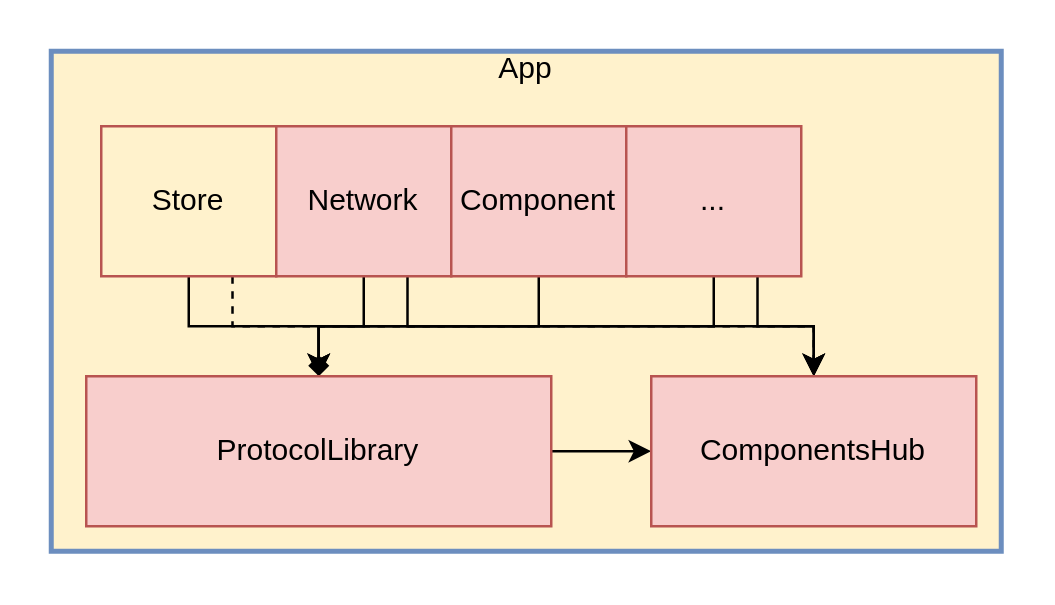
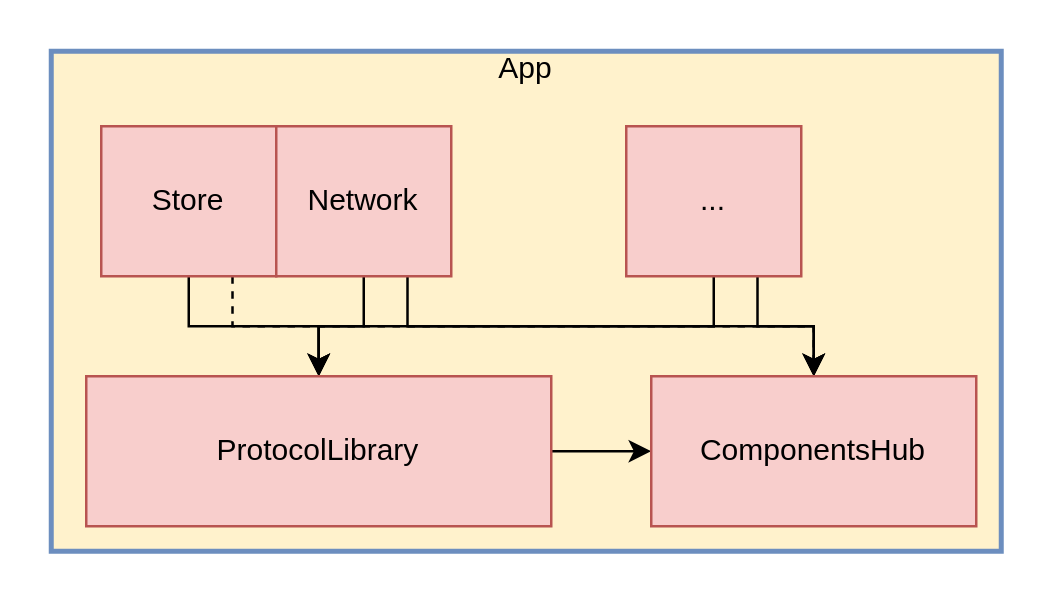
  <mxCell id="0" />
  <mxCell id="1" parent="0" />
  <mxCell id="2" value="App&lt;br&gt;&lt;br&gt;&lt;br&gt;&lt;br&gt;&lt;br&gt;&lt;br&gt;&lt;br&gt;&lt;br&gt;&lt;br&gt;&lt;br&gt;&lt;br&gt;&lt;br&gt;&lt;br&gt;&lt;br&gt;" style="rounded=0;whiteSpace=wrap;html=1;fillColor=#fff2cc;strokeColor=#6c8ebf;strokeWidth=2;" vertex="1" parent="1"><mxGeometry x="20" y="20" width="380" height="200" as="geometry" /></mxCell>
  <mxCell id="3" value="未命名图层" parent="0" />
- <mxCell id="4" value="" style="edgeStyle=orthogonalEdgeStyle;rounded=0;orthogonalLoop=1;jettySize=auto;html=1;endArrow=diamond;" edge="1" parent="3" source="6" target="16"><mxGeometry relative="1" as="geometry" /></mxCell>
+ <mxCell id="4" value="" style="edgeStyle=orthogonalEdgeStyle;rounded=0;orthogonalLoop=1;jettySize=auto;html=1;" edge="1" parent="3" source="6" target="16"><mxGeometry relative="1" as="geometry" /></mxCell>
  <mxCell id="5" style="edgeStyle=orthogonalEdgeStyle;rounded=0;orthogonalLoop=1;jettySize=auto;html=1;exitX=0.75;exitY=1;exitDx=0;exitDy=0;dashed=1;" edge="1" parent="3" source="6" target="17"><mxGeometry relative="1" as="geometry" /></mxCell>
- <mxCell id="6" value="Store" style="rounded=0;whiteSpace=wrap;html=1;fillColor=#fff2cc;strokeColor=#b85450;" vertex="1" parent="3"><mxGeometry x="40" y="50" width="70" height="60" as="geometry" /></mxCell>
+ <mxCell id="6" value="Store" style="rounded=0;whiteSpace=wrap;html=1;fillColor=#f8cecc;strokeColor=#b85450;" vertex="1" parent="3"><mxGeometry x="40" y="50" width="70" height="60" as="geometry" /></mxCell>
  <mxCell id="7" value="" style="edgeStyle=orthogonalEdgeStyle;rounded=0;orthogonalLoop=1;jettySize=auto;html=1;" edge="1" parent="3" source="9" target="16"><mxGeometry relative="1" as="geometry" /></mxCell>
  <mxCell id="8" style="edgeStyle=orthogonalEdgeStyle;rounded=0;orthogonalLoop=1;jettySize=auto;html=1;exitX=0.75;exitY=1;exitDx=0;exitDy=0;" edge="1" parent="3" source="9" target="17"><mxGeometry relative="1" as="geometry" /></mxCell>
  <mxCell id="9" value="Network" style="rounded=0;whiteSpace=wrap;html=1;fillColor=#f8cecc;strokeColor=#b85450;" vertex="1" parent="3"><mxGeometry x="110" y="50" width="70" height="60" as="geometry" /></mxCell>
- <mxCell id="10" value="" style="edgeStyle=orthogonalEdgeStyle;rounded=0;orthogonalLoop=1;jettySize=auto;html=1;" edge="1" parent="3" source="11" target="16"><mxGeometry relative="1" as="geometry" /></mxCell>
- <mxCell id="11" value="Component&lt;br&gt;" style="rounded=0;whiteSpace=wrap;html=1;fillColor=#f8cecc;strokeColor=#b85450;" vertex="1" parent="3"><mxGeometry x="180" y="50" width="70" height="60" as="geometry" /></mxCell>
  <mxCell id="12" value="" style="edgeStyle=orthogonalEdgeStyle;rounded=0;orthogonalLoop=1;jettySize=auto;html=1;" edge="1" parent="3" source="14" target="16"><mxGeometry relative="1" as="geometry"><Array as="points"><mxPoint x="285" y="130" /><mxPoint x="127" y="130" /></Array></mxGeometry></mxCell>
  <mxCell id="13" style="edgeStyle=orthogonalEdgeStyle;rounded=0;orthogonalLoop=1;jettySize=auto;html=1;exitX=0.75;exitY=1;exitDx=0;exitDy=0;" edge="1" parent="3" source="14" target="17"><mxGeometry relative="1" as="geometry" /></mxCell>
  <mxCell id="14" value="..." style="rounded=0;whiteSpace=wrap;html=1;fillColor=#f8cecc;strokeColor=#b85450;" vertex="1" parent="3"><mxGeometry x="250" y="50" width="70" height="60" as="geometry" /></mxCell>
  <mxCell id="15" value="" style="edgeStyle=orthogonalEdgeStyle;rounded=0;orthogonalLoop=1;jettySize=auto;html=1;" edge="1" parent="3" source="16" target="17"><mxGeometry relative="1" as="geometry" /></mxCell>
  <mxCell id="16" value="ProtocolLibrary" style="rounded=0;whiteSpace=wrap;html=1;fillColor=#f8cecc;strokeColor=#b85450;" vertex="1" parent="3"><mxGeometry x="34" y="150" width="186" height="60" as="geometry" /></mxCell>
  <mxCell id="17" value="ComponentsHub&lt;br&gt;" style="rounded=0;whiteSpace=wrap;html=1;fillColor=#f8cecc;strokeColor=#b85450;" vertex="1" parent="3"><mxGeometry x="260" y="150" width="130" height="60" as="geometry" /></mxCell>
